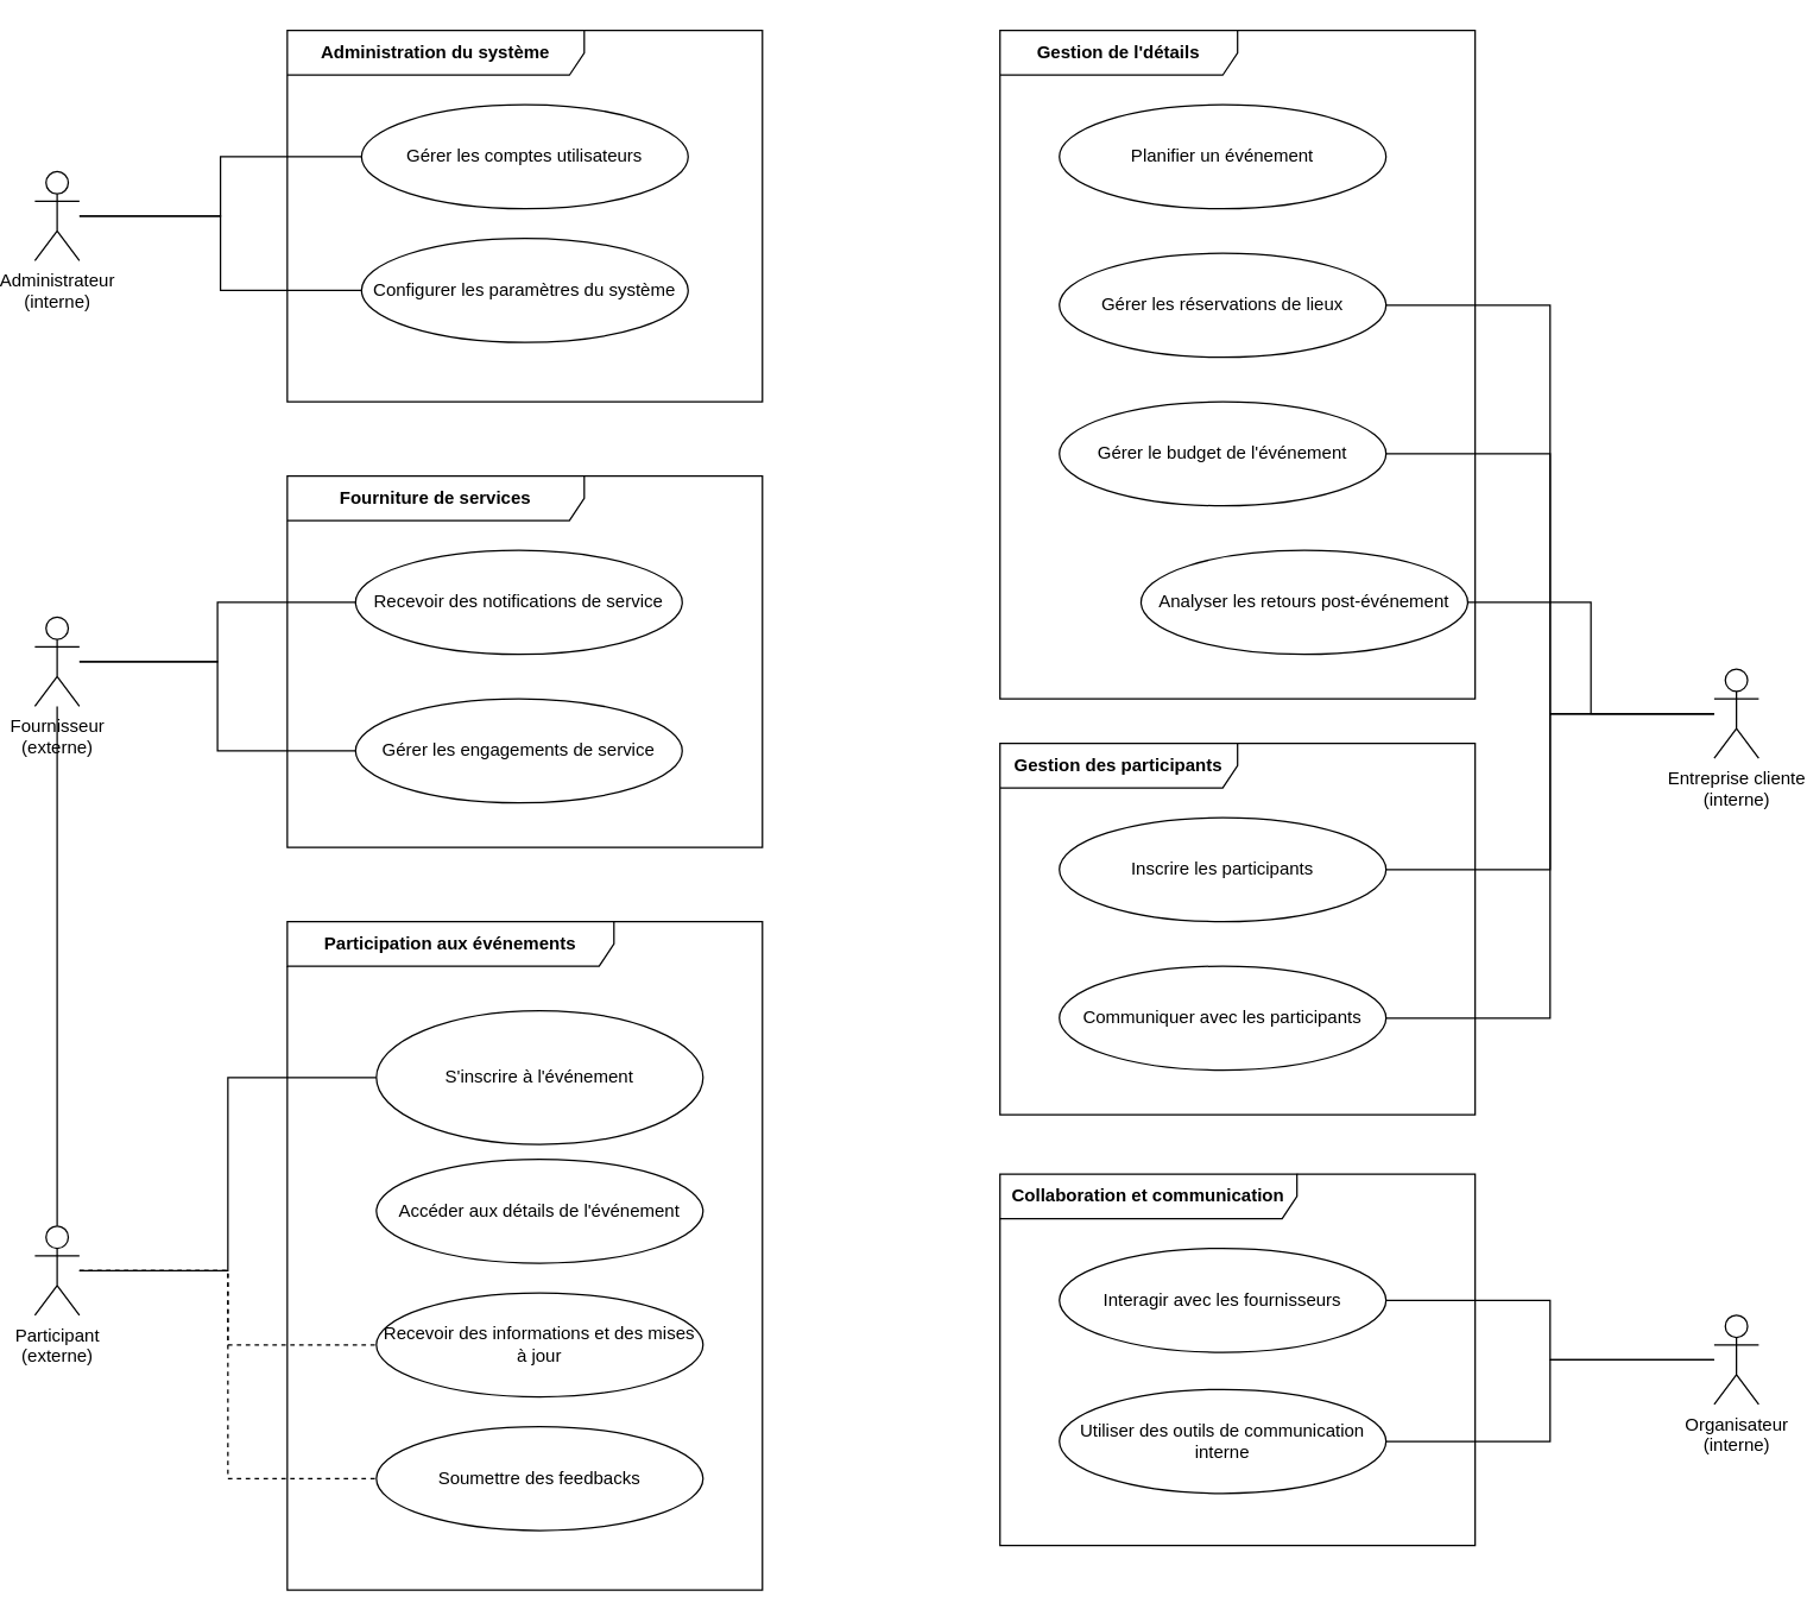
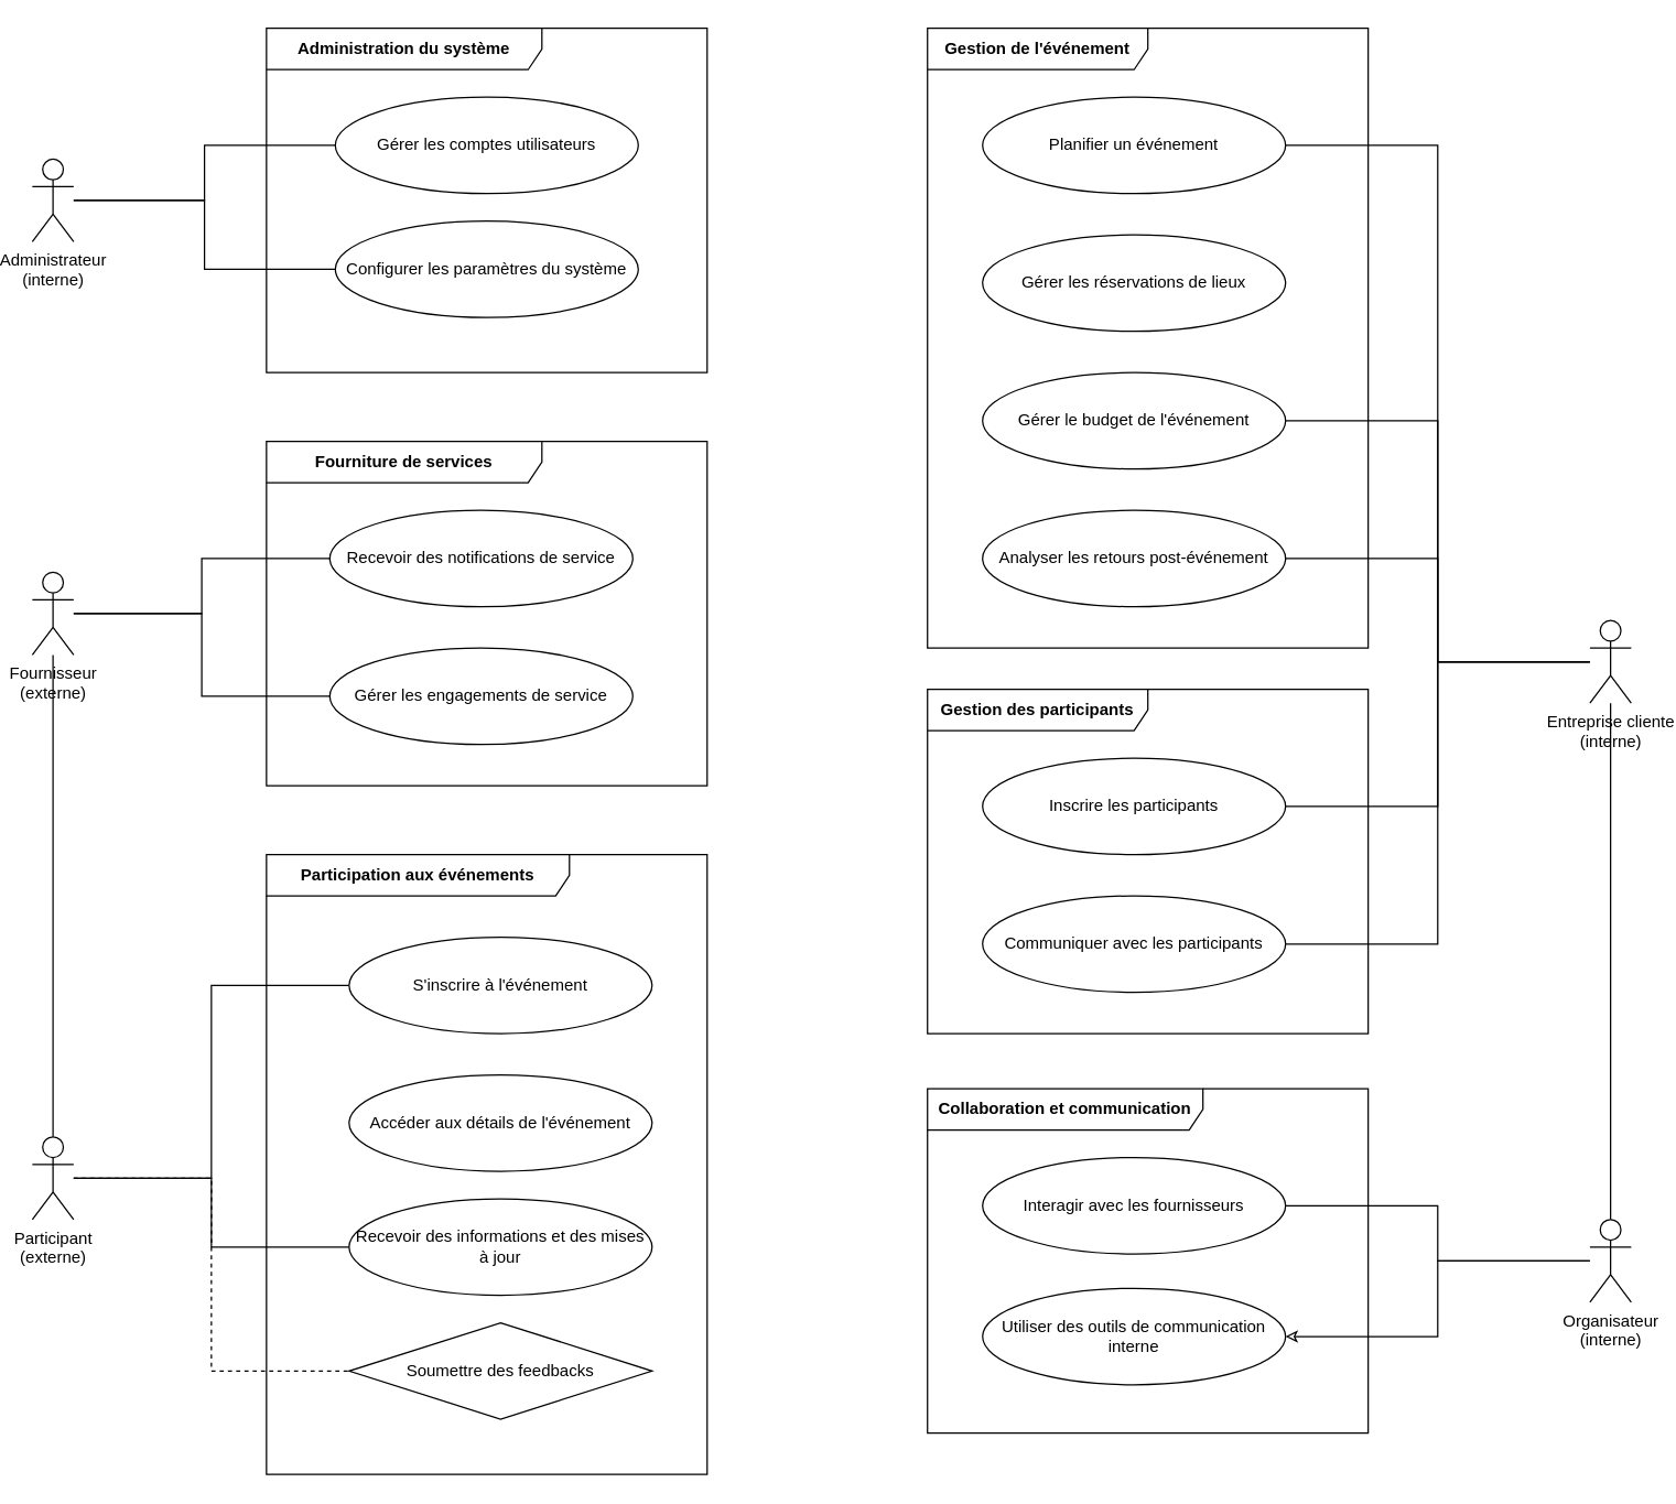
  <mxCell id="0" />
  <mxCell id="1" parent="0" />
  <mxCell id="2" style="edgeStyle=orthogonalEdgeStyle;rounded=0;orthogonalLoop=1;jettySize=auto;html=1;entryX=0;entryY=0.5;entryDx=0;entryDy=0;endArrow=none;endFill=0;" parent="1" source="4" target="23" edge="1"><mxGeometry relative="1" as="geometry" /></mxCell>
  <mxCell id="3" style="edgeStyle=orthogonalEdgeStyle;rounded=0;orthogonalLoop=1;jettySize=auto;html=1;entryX=0;entryY=0.5;entryDx=0;entryDy=0;endArrow=none;endFill=0;" parent="1" source="4" target="24" edge="1"><mxGeometry relative="1" as="geometry" /></mxCell>
  <mxCell id="4" value="Administrateur&lt;br&gt;(interne)" style="shape=umlActor;verticalLabelPosition=bottom;verticalAlign=top;html=1;outlineConnect=0;" parent="1" vertex="1"><mxGeometry x="20" y="115" width="30" height="60" as="geometry" /></mxCell>
  <mxCell id="5" style="edgeStyle=orthogonalEdgeStyle;rounded=0;orthogonalLoop=1;jettySize=auto;html=1;entryX=1;entryY=0.5;entryDx=0;entryDy=0;endArrow=none;endFill=0;" parent="1" source="7" target="36" edge="1"><mxGeometry relative="1" as="geometry" /></mxCell>
- <mxCell id="6" style="edgeStyle=orthogonalEdgeStyle;rounded=0;orthogonalLoop=1;jettySize=auto;html=1;entryX=1;entryY=0.5;entryDx=0;entryDy=0;endArrow=none;endFill=0;" parent="1" source="7" target="37" edge="1"><mxGeometry relative="1" as="geometry" /></mxCell>
+ <mxCell id="6" style="edgeStyle=orthogonalEdgeStyle;rounded=0;orthogonalLoop=1;jettySize=auto;html=1;entryX=1;entryY=0.5;entryDx=0;entryDy=0;endArrow=classic;endFill=0;" parent="1" source="7" target="37" edge="1"><mxGeometry relative="1" as="geometry" /></mxCell>
  <mxCell id="7" value="Organisateur&lt;br&gt;(interne)" style="shape=umlActor;verticalLabelPosition=bottom;verticalAlign=top;html=1;outlineConnect=0;" parent="1" vertex="1"><mxGeometry x="1151" y="885" width="30" height="60" as="geometry" /></mxCell>
- <mxCell id="9" style="edgeStyle=orthogonalEdgeStyle;rounded=0;orthogonalLoop=1;jettySize=auto;html=1;entryX=1;entryY=0.5;entryDx=0;entryDy=0;endArrow=none;endFill=0;" parent="1" source="14" target="29" edge="1"><mxGeometry relative="1" as="geometry" /></mxCell>
+ <mxCell id="8" style="edgeStyle=orthogonalEdgeStyle;rounded=0;orthogonalLoop=1;jettySize=auto;html=1;entryX=1;entryY=0.5;entryDx=0;entryDy=0;endArrow=none;endFill=0;" parent="1" source="14" target="28" edge="1"><mxGeometry relative="1" as="geometry" /></mxCell>
+ <mxCell id="9" style="edgeStyle=orthogonalEdgeStyle;rounded=0;orthogonalLoop=1;jettySize=auto;html=1;endArrow=none;endFill=0;" parent="1" source="14" target="7" edge="1"><mxGeometry relative="1" as="geometry" /></mxCell>
  <mxCell id="10" style="edgeStyle=orthogonalEdgeStyle;rounded=0;orthogonalLoop=1;jettySize=auto;html=1;entryX=1;entryY=0.5;entryDx=0;entryDy=0;endArrow=none;endFill=0;" parent="1" source="14" target="31" edge="1"><mxGeometry relative="1" as="geometry" /></mxCell>
  <mxCell id="11" style="edgeStyle=orthogonalEdgeStyle;rounded=0;orthogonalLoop=1;jettySize=auto;html=1;entryX=1;entryY=0.5;entryDx=0;entryDy=0;endArrow=none;endFill=0;" parent="1" source="14" target="30" edge="1"><mxGeometry relative="1" as="geometry" /></mxCell>
  <mxCell id="12" style="edgeStyle=orthogonalEdgeStyle;rounded=0;orthogonalLoop=1;jettySize=auto;html=1;entryX=1;entryY=0.5;entryDx=0;entryDy=0;endArrow=none;endFill=0;" parent="1" source="14" target="33" edge="1"><mxGeometry relative="1" as="geometry" /></mxCell>
  <mxCell id="13" style="edgeStyle=orthogonalEdgeStyle;rounded=0;orthogonalLoop=1;jettySize=auto;html=1;entryX=1;entryY=0.5;entryDx=0;entryDy=0;endArrow=none;endFill=0;" parent="1" source="14" target="34" edge="1"><mxGeometry relative="1" as="geometry" /></mxCell>
  <mxCell id="14" value="Entreprise cliente&lt;br&gt;(interne)" style="shape=umlActor;verticalLabelPosition=bottom;verticalAlign=top;html=1;outlineConnect=0;" parent="1" vertex="1"><mxGeometry x="1151" y="450" width="30" height="60" as="geometry" /></mxCell>
  <mxCell id="15" style="edgeStyle=orthogonalEdgeStyle;rounded=0;orthogonalLoop=1;jettySize=auto;html=1;entryX=0;entryY=0.5;entryDx=0;entryDy=0;endArrow=none;endFill=0;" parent="1" source="17" target="25" edge="1"><mxGeometry relative="1" as="geometry" /></mxCell>
  <mxCell id="16" style="edgeStyle=orthogonalEdgeStyle;rounded=0;orthogonalLoop=1;jettySize=auto;html=1;entryX=0;entryY=0.5;entryDx=0;entryDy=0;endArrow=none;endFill=0;" parent="1" source="17" target="26" edge="1"><mxGeometry relative="1" as="geometry" /></mxCell>
  <mxCell id="17" value="Fournisseur&lt;br&gt;(externe)" style="shape=umlActor;verticalLabelPosition=bottom;verticalAlign=top;html=1;outlineConnect=0;" parent="1" vertex="1"><mxGeometry x="20" y="415" width="30" height="60" as="geometry" /></mxCell>
  <mxCell id="18" style="edgeStyle=orthogonalEdgeStyle;rounded=0;orthogonalLoop=1;jettySize=auto;html=1;entryX=0;entryY=0.5;entryDx=0;entryDy=0;endArrow=none;endFill=0;" parent="1" source="22" target="41" edge="1"><mxGeometry relative="1" as="geometry" /></mxCell>
  <mxCell id="19" style="edgeStyle=orthogonalEdgeStyle;rounded=0;orthogonalLoop=1;jettySize=auto;html=1;endArrow=none;endFill=0;" parent="1" source="22" target="17" edge="1"><mxGeometry relative="1" as="geometry" /></mxCell>
- <mxCell id="20" style="edgeStyle=orthogonalEdgeStyle;rounded=0;orthogonalLoop=1;jettySize=auto;html=1;entryX=0;entryY=0.5;entryDx=0;entryDy=0;endArrow=none;endFill=0;dashed=1;" parent="1" source="22" target="43" edge="1"><mxGeometry relative="1" as="geometry" /></mxCell>
+ <mxCell id="20" style="edgeStyle=orthogonalEdgeStyle;rounded=0;orthogonalLoop=1;jettySize=auto;html=1;entryX=0;entryY=0.5;entryDx=0;entryDy=0;endArrow=none;endFill=0;" parent="1" source="22" target="43" edge="1"><mxGeometry relative="1" as="geometry" /></mxCell>
  <mxCell id="21" style="edgeStyle=orthogonalEdgeStyle;rounded=0;orthogonalLoop=1;jettySize=auto;html=1;entryX=0;entryY=0.5;entryDx=0;entryDy=0;endArrow=none;endFill=0;dashed=1;" parent="1" source="22" target="42" edge="1"><mxGeometry relative="1" as="geometry" /></mxCell>
  <mxCell id="22" value="Participant&lt;div&gt;(externe)&lt;/div&gt;" style="shape=umlActor;verticalLabelPosition=bottom;verticalAlign=top;html=1;outlineConnect=0;" parent="1" vertex="1"><mxGeometry x="20" y="825" width="30" height="60" as="geometry" /></mxCell>
  <mxCell id="23" value="Gérer les comptes utilisateurs" style="ellipse;html=1;whiteSpace=wrap;" parent="1" vertex="1"><mxGeometry x="240" y="70" width="220" height="70" as="geometry" /></mxCell>
  <mxCell id="24" value="Configurer les paramètres du système" style="ellipse;html=1;whiteSpace=wrap;" parent="1" vertex="1"><mxGeometry x="240" y="160" width="220" height="70" as="geometry" /></mxCell>
  <mxCell id="25" value="Recevoir des notifications de service" style="ellipse;html=1;whiteSpace=wrap;" parent="1" vertex="1"><mxGeometry x="236" y="370" width="220" height="70" as="geometry" /></mxCell>
  <mxCell id="26" value="Gérer les engagements de service" style="ellipse;html=1;whiteSpace=wrap;" parent="1" vertex="1"><mxGeometry x="236" y="470" width="220" height="70" as="geometry" /></mxCell>
- <mxCell id="27" value="&lt;b&gt;Gestion de l'détails&lt;/b&gt;" style="shape=umlFrame;whiteSpace=wrap;html=1;pointerEvents=0;recursiveResize=0;container=1;collapsible=0;width=160;" parent="1" vertex="1"><mxGeometry x="670" y="20" width="320" height="450" as="geometry" /></mxCell>
+ <mxCell id="27" value="&lt;b&gt;Gestion de l'événement&lt;/b&gt;" style="shape=umlFrame;whiteSpace=wrap;html=1;pointerEvents=0;recursiveResize=0;container=1;collapsible=0;width=160;" parent="1" vertex="1"><mxGeometry x="670" y="20" width="320" height="450" as="geometry" /></mxCell>
  <mxCell id="28" value="Planifier un événement" style="ellipse;html=1;whiteSpace=wrap;" parent="27" vertex="1"><mxGeometry x="40" y="50" width="220" height="70" as="geometry" /></mxCell>
  <mxCell id="29" value="Gérer les réservations de lieux" style="ellipse;html=1;whiteSpace=wrap;" parent="27" vertex="1"><mxGeometry x="40" y="150" width="220" height="70" as="geometry" /></mxCell>
- <mxCell id="30" value="Analyser les retours post-événement" style="ellipse;html=1;whiteSpace=wrap;" parent="27" vertex="1"><mxGeometry x="95" y="350" width="220" height="70" as="geometry" /></mxCell>
+ <mxCell id="30" value="Analyser les retours post-événement" style="ellipse;html=1;whiteSpace=wrap;" parent="27" vertex="1"><mxGeometry x="40" y="350" width="220" height="70" as="geometry" /></mxCell>
  <mxCell id="31" value="Gérer le budget de l'événement" style="ellipse;html=1;whiteSpace=wrap;" parent="27" vertex="1"><mxGeometry x="40" y="250" width="220" height="70" as="geometry" /></mxCell>
  <mxCell id="32" value="&lt;b&gt;Gestion des participants&lt;/b&gt;" style="shape=umlFrame;whiteSpace=wrap;html=1;pointerEvents=0;recursiveResize=0;container=1;collapsible=0;width=160;" parent="1" vertex="1"><mxGeometry x="670" y="500" width="320" height="250" as="geometry" /></mxCell>
  <mxCell id="33" value="Inscrire les participants" style="ellipse;html=1;whiteSpace=wrap;" parent="32" vertex="1"><mxGeometry x="40" y="50" width="220" height="70" as="geometry" /></mxCell>
  <mxCell id="34" value="Communiquer avec les participants" style="ellipse;html=1;whiteSpace=wrap;" parent="32" vertex="1"><mxGeometry x="40" y="150" width="220" height="70" as="geometry" /></mxCell>
  <mxCell id="35" value="&lt;b&gt;Collaboration et communication&lt;/b&gt;" style="shape=umlFrame;whiteSpace=wrap;html=1;pointerEvents=0;recursiveResize=0;container=1;collapsible=0;width=200;height=30;" parent="1" vertex="1"><mxGeometry x="670" y="790" width="320" height="250" as="geometry" /></mxCell>
  <mxCell id="36" value="Interagir avec les fournisseurs" style="ellipse;html=1;whiteSpace=wrap;" parent="35" vertex="1"><mxGeometry x="40" y="50" width="220" height="70" as="geometry" /></mxCell>
  <mxCell id="37" value="Utiliser des outils de communication interne" style="ellipse;html=1;whiteSpace=wrap;" parent="35" vertex="1"><mxGeometry x="40" y="145" width="220" height="70" as="geometry" /></mxCell>
  <mxCell id="38" value="&lt;b&gt;Administration du système&lt;/b&gt;" style="shape=umlFrame;whiteSpace=wrap;html=1;pointerEvents=0;recursiveResize=0;container=1;collapsible=0;width=200;height=30;" parent="1" vertex="1"><mxGeometry x="190" y="20" width="320" height="250" as="geometry" /></mxCell>
  <mxCell id="39" value="&lt;b&gt;Participation aux événements&lt;/b&gt;" style="shape=umlFrame;whiteSpace=wrap;html=1;pointerEvents=0;recursiveResize=0;container=1;collapsible=0;width=220;height=30;" parent="1" vertex="1"><mxGeometry x="190" y="620" width="320" height="450" as="geometry" /></mxCell>
  <mxCell id="40" value="Accéder aux détails de l'événement" style="ellipse;html=1;whiteSpace=wrap;" parent="39" vertex="1"><mxGeometry x="60" y="160" width="220" height="70" as="geometry" /></mxCell>
- <mxCell id="41" value="S'inscrire à l'événement" style="ellipse;html=1;whiteSpace=wrap;" parent="39" vertex="1"><mxGeometry x="60" y="60" width="220" height="90" as="geometry" /></mxCell>
- <mxCell id="42" value="Soumettre des feedbacks" style="ellipse;html=1;whiteSpace=wrap;" parent="39" vertex="1"><mxGeometry x="60" y="340" width="220" height="70" as="geometry" /></mxCell>
+ <mxCell id="41" value="S'inscrire à l'événement" style="ellipse;html=1;whiteSpace=wrap;" parent="39" vertex="1"><mxGeometry x="60" y="60" width="220" height="70" as="geometry" /></mxCell>
+ <mxCell id="42" value="Soumettre des feedbacks" style="rhombus;html=1;whiteSpace=wrap;" parent="39" vertex="1"><mxGeometry x="60" y="340" width="220" height="70" as="geometry" /></mxCell>
  <mxCell id="43" value="Recevoir des informations et des mises à jour" style="ellipse;html=1;whiteSpace=wrap;" parent="39" vertex="1"><mxGeometry x="60" y="250" width="220" height="70" as="geometry" /></mxCell>
  <mxCell id="44" value="&lt;b&gt;Fourniture de services&lt;/b&gt;" style="shape=umlFrame;whiteSpace=wrap;html=1;pointerEvents=0;recursiveResize=0;container=1;collapsible=0;width=200;height=30;" parent="1" vertex="1"><mxGeometry x="190" y="320" width="320" height="250" as="geometry" /></mxCell>
